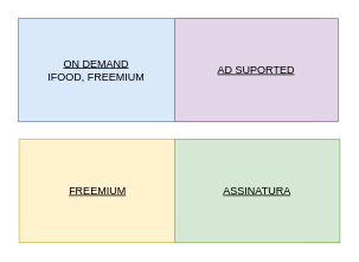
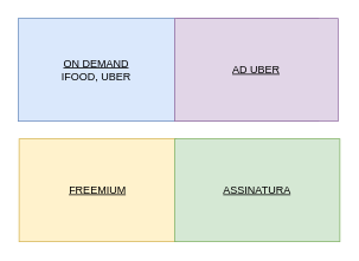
  <mxCell id="0" />
  <mxCell id="1" parent="0" />
- <mxCell id="2" value="&lt;u&gt;ON DEMAND&lt;/u&gt;&lt;div&gt;IFOOD, FREEMIUM&lt;/div&gt;" style="rounded=0;whiteSpace=wrap;html=1;fillColor=#dae8fc;strokeColor=#6c8ebf;" vertex="1" parent="1"><mxGeometry x="20" y="20" width="176" height="116" as="geometry" /></mxCell>
+ <mxCell id="2" value="&lt;u&gt;ON DEMAND&lt;/u&gt;&lt;div&gt;IFOOD, UBER&lt;/div&gt;" style="rounded=0;whiteSpace=wrap;html=1;fillColor=#dae8fc;strokeColor=#6c8ebf;" vertex="1" parent="1"><mxGeometry x="20" y="20" width="176" height="116" as="geometry" /></mxCell>
  <mxCell id="3" value="" style="rounded=0;whiteSpace=wrap;html=1;fillColor=#e1d5e7;strokeColor=#9673a6;" vertex="1" parent="1"><mxGeometry x="198" y="20" width="160" height="116" as="geometry" /></mxCell>
  <mxCell id="4" value="&lt;u&gt;FREEMIUM&lt;/u&gt;" style="rounded=0;whiteSpace=wrap;html=1;fillColor=#fff2cc;strokeColor=#d6b656;" vertex="1" parent="1"><mxGeometry x="21" y="156" width="177" height="116" as="geometry" /></mxCell>
- <mxCell id="5" value="&lt;u&gt;AD SUPORTED&lt;/u&gt;" style="rounded=0;whiteSpace=wrap;html=1;fillColor=#e1d5e7;strokeColor=#9673a6;" vertex="1" parent="1"><mxGeometry x="196" y="20" width="184" height="116" as="geometry" /></mxCell>
+ <mxCell id="5" value="&lt;u&gt;AD UBER&lt;/u&gt;" style="rounded=0;whiteSpace=wrap;html=1;fillColor=#e1d5e7;strokeColor=#9673a6;" vertex="1" parent="1"><mxGeometry x="196" y="20" width="184" height="116" as="geometry" /></mxCell>
  <mxCell id="6" value="&lt;u&gt;ASSINATURA&lt;/u&gt;" style="rounded=0;whiteSpace=wrap;html=1;fillColor=#d5e8d4;strokeColor=#82b366;" vertex="1" parent="1"><mxGeometry x="196" y="156" width="186" height="116" as="geometry" /></mxCell>
